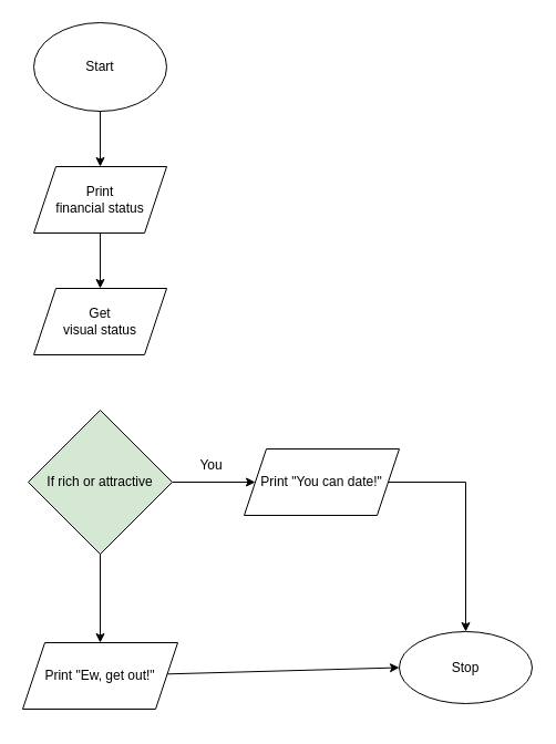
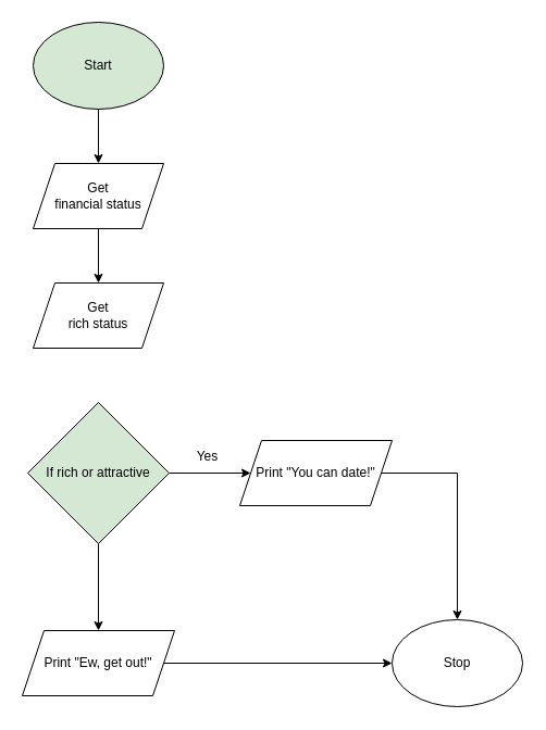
  <mxCell id="0" />
  <mxCell id="1" parent="0" />
  <mxCell id="2" style="edgeStyle=none;html=1;entryX=0.5;entryY=0;entryDx=0;entryDy=0;" parent="1" target="3" edge="1"><mxGeometry relative="1" as="geometry"><mxPoint x="90" y="210" as="sourcePoint" /></mxGeometry></mxCell>
- <mxCell id="3" value="Get &lt;br&gt;visual status" style="shape=parallelogram;perimeter=parallelogramPerimeter;whiteSpace=wrap;html=1;fixedSize=1;" parent="1" vertex="1"><mxGeometry x="30" y="260" width="120" height="60" as="geometry" /></mxCell>
+ <mxCell id="3" value="Get &lt;br&gt;rich status" style="shape=parallelogram;perimeter=parallelogramPerimeter;whiteSpace=wrap;html=1;fixedSize=1;" parent="1" vertex="1"><mxGeometry x="30" y="260" width="120" height="60" as="geometry" /></mxCell>
  <mxCell id="4" style="edgeStyle=none;html=1;entryX=0.5;entryY=0;entryDx=0;entryDy=0;" parent="1" source="6" edge="1"><mxGeometry relative="1" as="geometry"><mxPoint x="90" y="580" as="targetPoint" /></mxGeometry></mxCell>
  <mxCell id="5" style="edgeStyle=none;html=1;entryX=0;entryY=0.5;entryDx=0;entryDy=0;" parent="1" source="6" target="8" edge="1"><mxGeometry relative="1" as="geometry" /></mxCell>
  <mxCell id="6" value="If rich or attractive" style="rhombus;whiteSpace=wrap;html=1;fillColor=#d5e8d4;" parent="1" vertex="1"><mxGeometry x="25" y="370" width="130" height="130" as="geometry" /></mxCell>
  <mxCell id="7" style="edgeStyle=none;html=1;entryX=0.5;entryY=0;entryDx=0;entryDy=0;rounded=0;" parent="1" source="8" target="12" edge="1"><mxGeometry relative="1" as="geometry"><mxPoint x="420" y="510" as="targetPoint" /><Array as="points"><mxPoint x="420" y="435" /></Array></mxGeometry></mxCell>
  <mxCell id="8" value="Print &quot;You can date!&quot;" style="shape=parallelogram;perimeter=parallelogramPerimeter;whiteSpace=wrap;html=1;fixedSize=1;" parent="1" vertex="1"><mxGeometry x="220" y="405" width="140" height="60" as="geometry" /></mxCell>
- <mxCell id="9" value="You" style="text;html=1;align=center;verticalAlign=middle;resizable=0;points=[];autosize=1;strokeColor=none;fillColor=none;" parent="1" vertex="1"><mxGeometry x="175" y="410" width="30" height="20" as="geometry" /></mxCell>
+ <mxCell id="9" value="Yes" style="text;html=1;align=center;verticalAlign=middle;resizable=0;points=[];autosize=1;strokeColor=none;fillColor=none;" parent="1" vertex="1"><mxGeometry x="175" y="410" width="30" height="20" as="geometry" /></mxCell>
  <mxCell id="10" style="edgeStyle=none;html=1;entryX=0;entryY=0.5;entryDx=0;entryDy=0;" parent="1" source="11" target="12" edge="1"><mxGeometry relative="1" as="geometry"><mxPoint x="400" y="900" as="targetPoint" /></mxGeometry></mxCell>
  <mxCell id="11" value="Print &quot;Ew, get out!&quot;" style="shape=parallelogram;perimeter=parallelogramPerimeter;whiteSpace=wrap;html=1;fixedSize=1;" parent="1" vertex="1"><mxGeometry x="20" y="580" width="140" height="60" as="geometry" /></mxCell>
- <mxCell id="12" value="Stop" style="ellipse;whiteSpace=wrap;html=1;" parent="1" vertex="1"><mxGeometry x="360" y="570" width="120" height="65" as="geometry" /></mxCell>
- <mxCell id="13" value="Start" style="ellipse;whiteSpace=wrap;html=1;" parent="1" vertex="1"><mxGeometry x="30" y="20" width="120" height="80" as="geometry" /></mxCell>
+ <mxCell id="12" value="Stop" style="ellipse;whiteSpace=wrap;html=1;" parent="1" vertex="1"><mxGeometry x="360" y="570" width="120" height="80" as="geometry" /></mxCell>
+ <mxCell id="13" value="Start" style="ellipse;whiteSpace=wrap;html=1;fillColor=#d5e8d4;" parent="1" vertex="1"><mxGeometry x="30" y="20" width="120" height="80" as="geometry" /></mxCell>
  <mxCell id="14" style="edgeStyle=none;html=1;entryX=0.5;entryY=0;entryDx=0;entryDy=0;" parent="1" target="15" edge="1"><mxGeometry relative="1" as="geometry"><mxPoint x="90" y="100" as="sourcePoint" /></mxGeometry></mxCell>
- <mxCell id="15" value="Print &lt;br&gt;financial status" style="shape=parallelogram;perimeter=parallelogramPerimeter;whiteSpace=wrap;html=1;fixedSize=1;" parent="1" vertex="1"><mxGeometry x="30" y="150" width="120" height="60" as="geometry" /></mxCell>
+ <mxCell id="15" value="Get &lt;br&gt;financial status" style="shape=parallelogram;perimeter=parallelogramPerimeter;whiteSpace=wrap;html=1;fixedSize=1;" parent="1" vertex="1"><mxGeometry x="30" y="150" width="120" height="60" as="geometry" /></mxCell>
